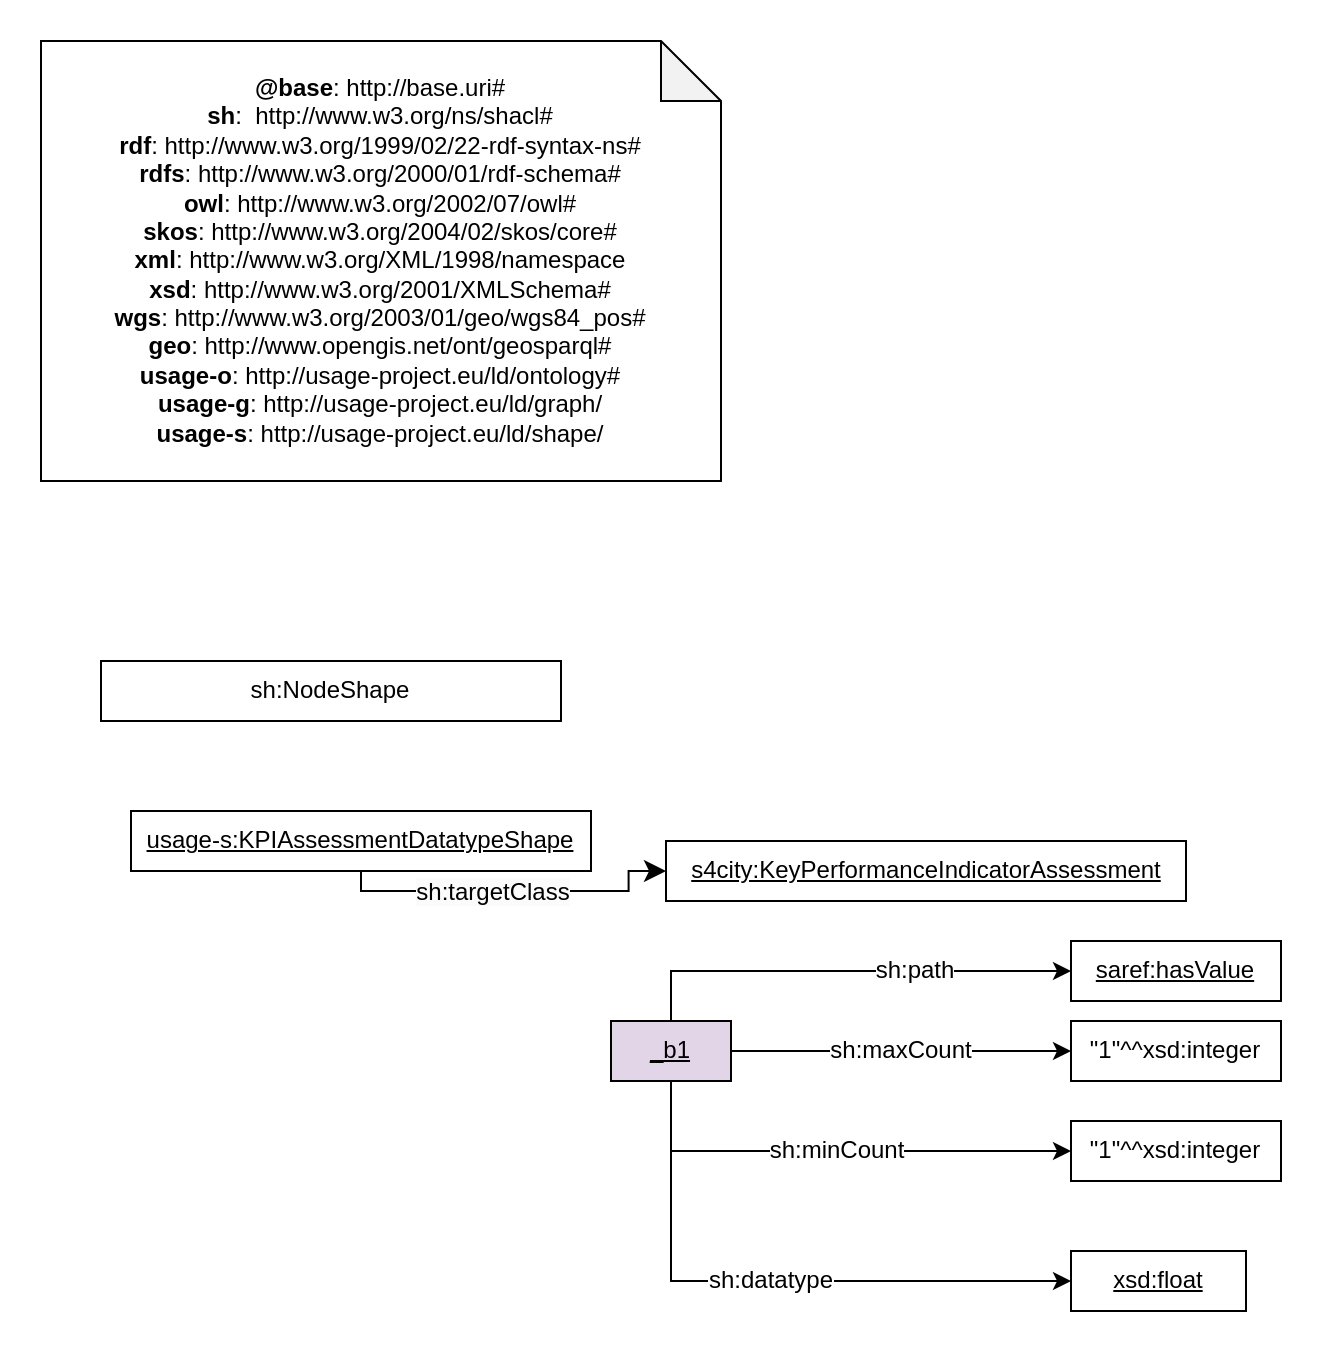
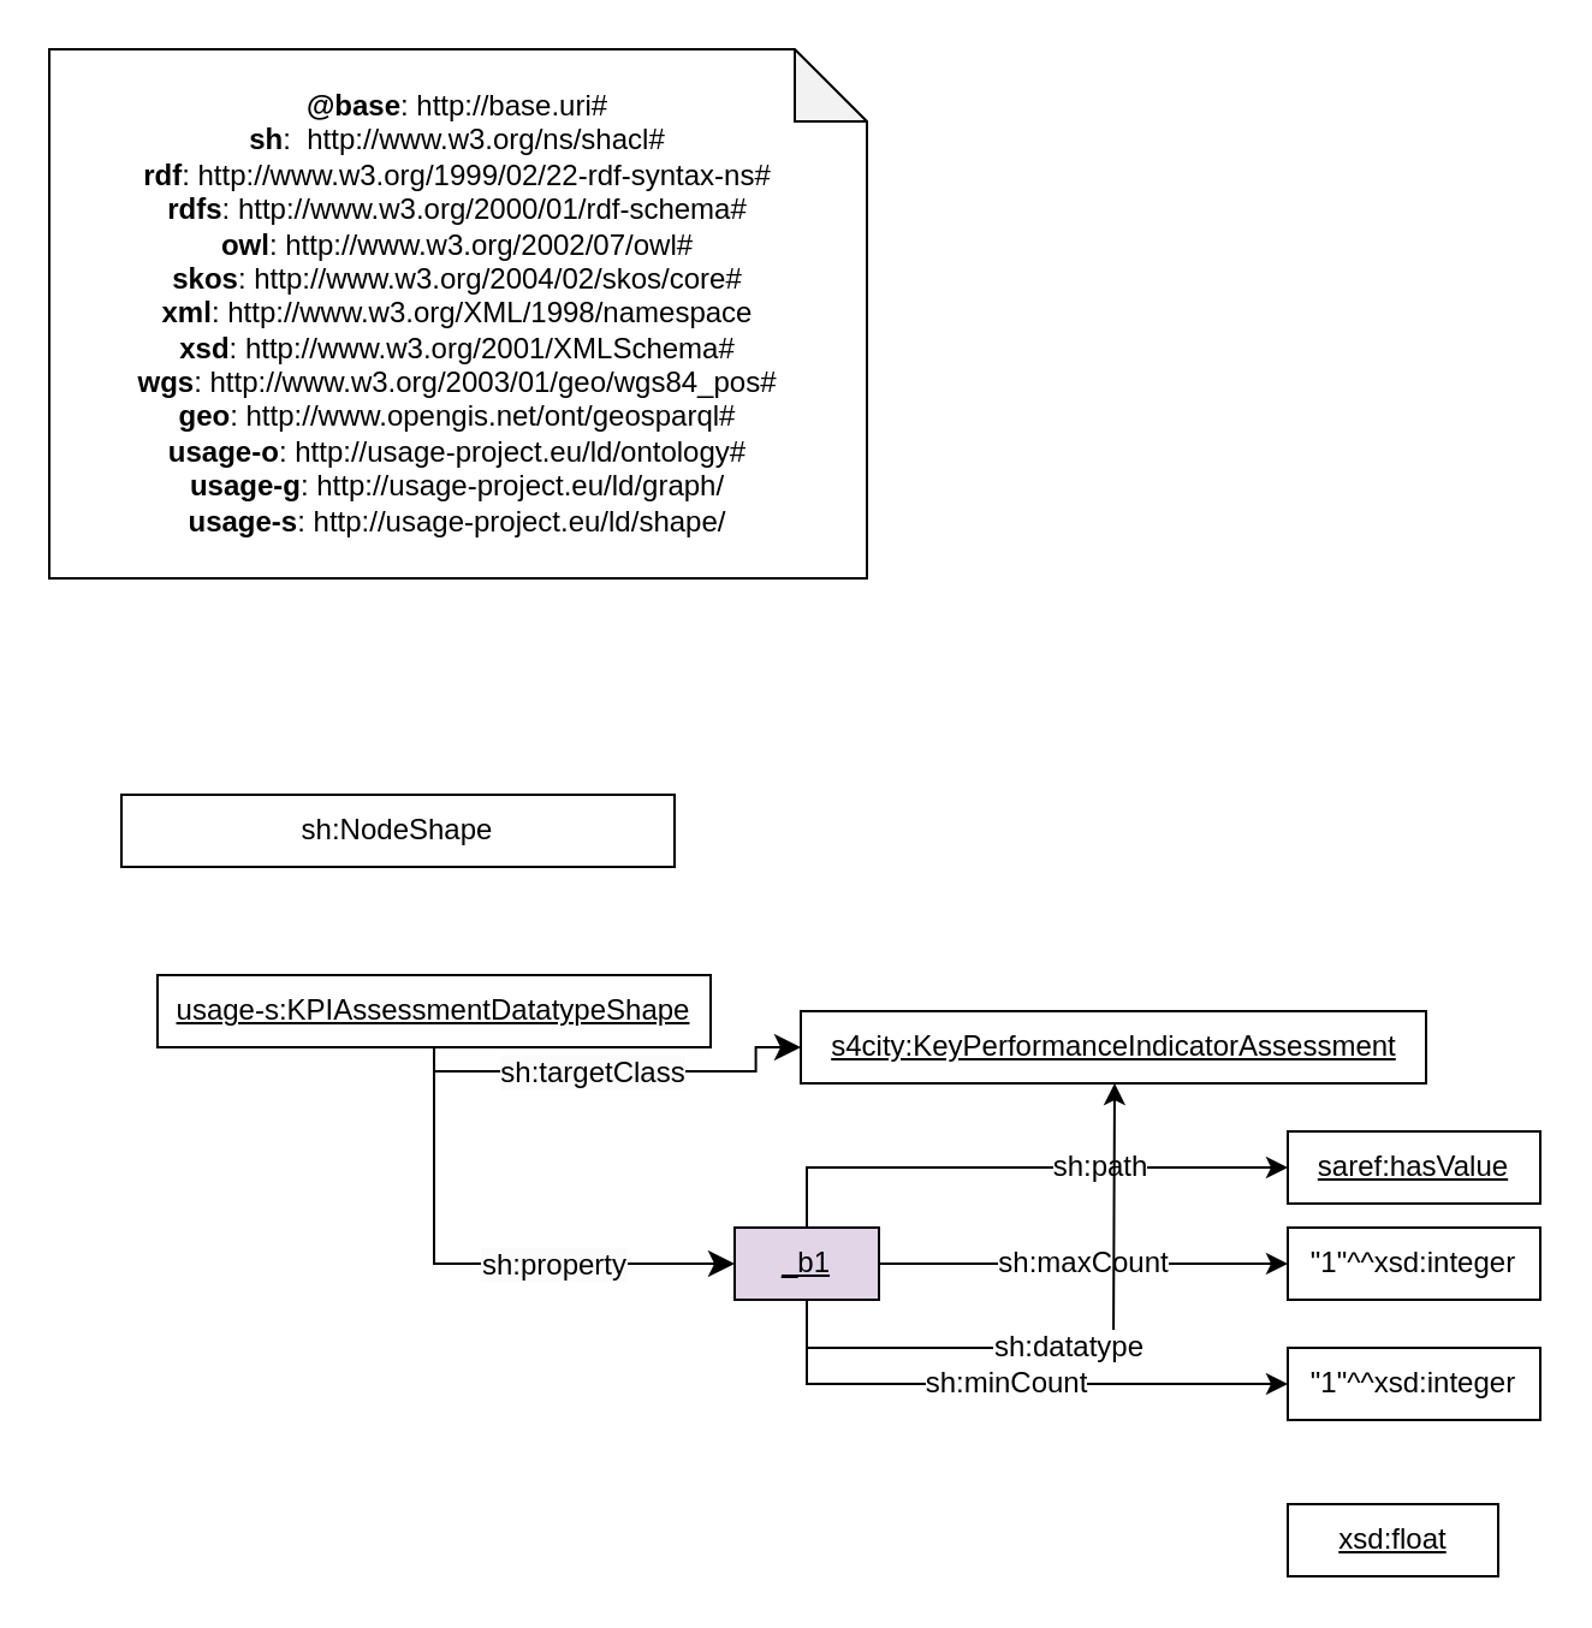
  <mxCell id="0" />
  <mxCell id="1" parent="0" />
  <mxCell id="2" value="&lt;div&gt;&lt;b&gt;@base&lt;/b&gt;: http://base.uri#&lt;/div&gt;&lt;div&gt;&lt;b style=&quot;border-color: var(--border-color); background-color: initial;&quot;&gt;sh&lt;/b&gt;&lt;span style=&quot;border-color: var(--border-color); background-color: initial;&quot;&gt;: &amp;nbsp;http://www.w3.org/ns/shacl#&lt;/span&gt;&lt;br&gt;&lt;/div&gt;&lt;div&gt;&lt;b style=&quot;background-color: initial;&quot;&gt;rdf&lt;/b&gt;&lt;span style=&quot;background-color: initial;&quot;&gt;: http://www.w3.org/1999/02/22-rdf-syntax-ns#&lt;/span&gt;&lt;br&gt;&lt;/div&gt;&lt;div&gt;&lt;div style=&quot;border-color: var(--border-color);&quot;&gt;&lt;b&gt;rdfs&lt;/b&gt;: http://www.w3.org/2000/01/rdf-schema#&lt;/div&gt;&lt;div style=&quot;border-color: var(--border-color);&quot;&gt;&lt;span style=&quot;background-color: initial;&quot;&gt;&lt;b&gt;owl&lt;/b&gt;: http://www.w3.org/2002/07/owl#&lt;/span&gt;&lt;br&gt;&lt;/div&gt;&lt;div style=&quot;border-color: var(--border-color);&quot;&gt;&lt;b&gt;skos&lt;/b&gt;: http://www.w3.org/2004/02/skos/core#&lt;/div&gt;&lt;div style=&quot;border-color: var(--border-color);&quot;&gt;&lt;b&gt;xml&lt;/b&gt;: http://www.w3.org/XML/1998/namespace&lt;/div&gt;&lt;div style=&quot;border-color: var(--border-color);&quot;&gt;&lt;b&gt;xsd&lt;/b&gt;: http://www.w3.org/2001/XMLSchema#&lt;/div&gt;&lt;div style=&quot;border-color: var(--border-color);&quot;&gt;&lt;span style=&quot;background-color: initial;&quot;&gt;&lt;b&gt;wgs&lt;/b&gt;: http://www.w3.org/2003/01/geo/wgs84_pos#&lt;/span&gt;&lt;br&gt;&lt;/div&gt;&lt;div style=&quot;border-color: var(--border-color);&quot;&gt;&lt;b style=&quot;background-color: initial;&quot;&gt;geo&lt;/b&gt;&lt;span style=&quot;background-color: initial;&quot;&gt;: http://www.opengis.net/ont/geosparql#&lt;/span&gt;&lt;br&gt;&lt;/div&gt;&lt;div style=&quot;border-color: var(--border-color);&quot;&gt;&lt;div style=&quot;border-color: var(--border-color);&quot;&gt;&lt;b style=&quot;border-color: var(--border-color);&quot;&gt;usage-o&lt;/b&gt;: http://usage-project.eu/ld/ontology#&lt;/div&gt;&lt;/div&gt;&lt;div style=&quot;border-color: var(--border-color);&quot;&gt;&lt;span style=&quot;background-color: initial;&quot;&gt;&lt;b&gt;usage-g&lt;/b&gt;: http://usage-project.eu/ld/graph/&lt;/span&gt;&lt;br&gt;&lt;/div&gt;&lt;/div&gt;&lt;div style=&quot;border-color: var(--border-color);&quot;&gt;&lt;b style=&quot;border-color: var(--border-color);&quot;&gt;usage-s&lt;/b&gt;: http://usage-project.eu/ld/shape/&lt;br&gt;&lt;/div&gt;" style="shape=note;whiteSpace=wrap;html=1;backgroundOutline=1;darkOpacity=0.05;" parent="1" vertex="1"><mxGeometry x="20" y="20" width="340" height="220" as="geometry" /></mxCell>
  <mxCell id="3" value="&lt;div style=&quot;line-height: 19px;&quot;&gt;sh:NodeShape&lt;/div&gt;" style="rounded=0;whiteSpace=wrap;html=1;snapToPoint=1;points=[[0.1,0],[0.2,0],[0.3,0],[0.4,0],[0.5,0],[0.6,0],[0.7,0],[0.8,0],[0.9,0],[0,0.1],[0,0.3],[0,0.5],[0,0.7],[0,0.9],[0.1,1],[0.2,1],[0.3,1],[0.4,1],[0.5,1],[0.6,1],[0.7,1],[0.8,1],[0.9,1],[1,0.1],[1,0.3],[1,0.5],[1,0.7],[1,0.9]];" parent="1" vertex="1"><mxGeometry x="50" y="330" width="230" height="30" as="geometry" /></mxCell>
  <mxCell id="4" value="&lt;u&gt;usage-s:KPIAssessmentDatatypeShape&lt;/u&gt;" style="rounded=0;whiteSpace=wrap;html=1;snapToPoint=1;points=[[0.1,0],[0.2,0],[0.3,0],[0.4,0],[0.5,0],[0.6,0],[0.7,0],[0.8,0],[0.9,0],[0,0.1],[0,0.3],[0,0.5],[0,0.7],[0,0.9],[0.1,1],[0.2,1],[0.3,1],[0.4,1],[0.5,1],[0.6,1],[0.7,1],[0.8,1],[0.9,1],[1,0.1],[1,0.3],[1,0.5],[1,0.7],[1,0.9]];" parent="1" vertex="1"><mxGeometry x="65" y="405" width="230" height="30" as="geometry" /></mxCell>
  <mxCell id="5" value="" style="endArrow=classic;html=1;exitX=0.5;exitY=1;exitDx=0;exitDy=0;entryX=0;entryY=0.5;entryDx=0;entryDy=0;endSize=8;edgeStyle=orthogonalEdgeStyle;rounded=0;" parent="1" source="4" target="13" edge="1"><mxGeometry width="50" height="50" relative="1" as="geometry"><mxPoint x="193" y="495" as="sourcePoint" /><mxPoint x="315" y="405" as="targetPoint" /></mxGeometry></mxCell>
  <mxCell id="6" value="&lt;span style=&quot;background-color: rgb(251, 251, 251);&quot;&gt;sh:targetClass&lt;/span&gt;" style="text;html=1;align=center;verticalAlign=middle;resizable=0;points=[];labelBackgroundColor=#ffffff;" parent="5" vertex="1" connectable="0"><mxGeometry x="-0.127" relative="1" as="geometry"><mxPoint as="offset" /></mxGeometry></mxCell>
+ <mxCell id="7" value="" style="endArrow=classic;html=1;exitX=0.5;exitY=1;exitDx=0;exitDy=0;endSize=8;rounded=0;entryX=0;entryY=0.5;entryDx=0;entryDy=0;edgeStyle=orthogonalEdgeStyle;" parent="1" source="4" target="9" edge="1"><mxGeometry width="50" height="50" relative="1" as="geometry"><mxPoint x="155" y="490" as="sourcePoint" /><mxPoint x="285" y="460" as="targetPoint" /></mxGeometry></mxCell>
+ <mxCell id="8" value="&lt;span style=&quot;background-color: rgb(251, 251, 251);&quot;&gt;sh:property&lt;/span&gt;" style="text;html=1;align=center;verticalAlign=middle;resizable=0;points=[];labelBackgroundColor=#ffffff;" parent="7" vertex="1" connectable="0"><mxGeometry x="-0.127" relative="1" as="geometry"><mxPoint x="45" as="offset" /></mxGeometry></mxCell>
  <mxCell id="9" value="_b1" style="rounded=0;whiteSpace=wrap;html=1;snapToPoint=1;points=[[0.1,0],[0.2,0],[0.3,0],[0.4,0],[0.5,0],[0.6,0],[0.7,0],[0.8,0],[0.9,0],[0,0.1],[0,0.3],[0,0.5],[0,0.7],[0,0.9],[0.1,1],[0.2,1],[0.3,1],[0.4,1],[0.5,1],[0.6,1],[0.7,1],[0.8,1],[0.9,1],[1,0.1],[1,0.3],[1,0.5],[1,0.7],[1,0.9]];fontStyle=4;fillColor=#e1d5e7;" parent="1" vertex="1"><mxGeometry x="305" y="510" width="60" height="30" as="geometry" /></mxCell>
  <mxCell id="10" value="sh:path" style="edgeStyle=orthogonalEdgeStyle;rounded=0;orthogonalLoop=1;jettySize=auto;html=1;fontSize=12;entryX=0;entryY=0.5;entryDx=0;entryDy=0;" parent="1" source="9" target="15" edge="1"><mxGeometry x="0.311" relative="1" as="geometry"><mxPoint x="405" y="524.5" as="sourcePoint" /><mxPoint x="455" y="485" as="targetPoint" /><Array as="points"><mxPoint x="335" y="485" /></Array><mxPoint as="offset" /></mxGeometry></mxCell>
  <mxCell id="11" value="sh:maxCount" style="rounded=0;orthogonalLoop=1;jettySize=auto;html=1;fontSize=12;entryX=0;entryY=0.5;entryDx=0;entryDy=0;" parent="1" source="9" target="14" edge="1"><mxGeometry relative="1" as="geometry"><mxPoint x="365" y="565" as="sourcePoint" /><mxPoint x="535" y="525.333" as="targetPoint" /><mxPoint as="offset" /></mxGeometry></mxCell>
  <mxCell id="12" value="sh:minCount" style="rounded=0;orthogonalLoop=1;jettySize=auto;html=1;fontSize=12;exitX=0.5;exitY=1;exitDx=0;exitDy=0;edgeStyle=orthogonalEdgeStyle;entryX=0;entryY=0.5;entryDx=0;entryDy=0;" parent="1" source="9" target="18" edge="1"><mxGeometry relative="1" as="geometry"><mxPoint x="335.001" y="575" as="sourcePoint" /><mxPoint x="535" y="575" as="targetPoint" /><Array as="points"><mxPoint x="335" y="575" /></Array></mxGeometry></mxCell>
  <mxCell id="13" value="&lt;div style=&quot;line-height: 19px;&quot;&gt;&lt;div style=&quot;line-height: 19px;&quot;&gt;s4city:KeyPerformanceIndicatorAssessment&lt;/div&gt;&lt;/div&gt;" style="rounded=0;whiteSpace=wrap;html=1;snapToPoint=1;points=[[0.1,0],[0.2,0],[0.3,0],[0.4,0],[0.5,0],[0.6,0],[0.7,0],[0.8,0],[0.9,0],[0,0.1],[0,0.3],[0,0.5],[0,0.7],[0,0.9],[0.1,1],[0.2,1],[0.3,1],[0.4,1],[0.5,1],[0.6,1],[0.7,1],[0.8,1],[0.9,1],[1,0.1],[1,0.3],[1,0.5],[1,0.7],[1,0.9]];fontStyle=4" parent="1" vertex="1"><mxGeometry x="332.5" y="420" width="260" height="30" as="geometry" /></mxCell>
  <mxCell id="14" value="&quot;1&quot;^^xsd:integer" style="rounded=0;whiteSpace=wrap;html=1;snapToPoint=1;" parent="1" vertex="1"><mxGeometry x="535" y="510" width="105" height="30" as="geometry" /></mxCell>
  <mxCell id="15" value="&lt;div style=&quot;line-height: 19px;&quot;&gt;&lt;div style=&quot;line-height: 19px;&quot;&gt;saref:hasValue&lt;/div&gt;&lt;/div&gt;" style="rounded=0;whiteSpace=wrap;html=1;snapToPoint=1;points=[[0.1,0],[0.2,0],[0.3,0],[0.4,0],[0.5,0],[0.6,0],[0.7,0],[0.8,0],[0.9,0],[0,0.1],[0,0.3],[0,0.5],[0,0.7],[0,0.9],[0.1,1],[0.2,1],[0.3,1],[0.4,1],[0.5,1],[0.6,1],[0.7,1],[0.8,1],[0.9,1],[1,0.1],[1,0.3],[1,0.5],[1,0.7],[1,0.9]];fontStyle=4" parent="1" vertex="1"><mxGeometry x="535" y="470" width="105" height="30" as="geometry" /></mxCell>
- <mxCell id="16" value="sh:datatype" style="rounded=0;orthogonalLoop=1;jettySize=auto;html=1;fontSize=12;exitX=0.5;exitY=1;exitDx=0;exitDy=0;entryX=0;entryY=0.5;entryDx=0;entryDy=0;edgeStyle=orthogonalEdgeStyle;" parent="1" source="9" target="17" edge="1"><mxGeometry relative="1" as="geometry"><mxPoint x="345" y="550" as="sourcePoint" /><mxPoint x="545" y="585" as="targetPoint" /></mxGeometry></mxCell>
+ <mxCell id="16" value="sh:datatype" style="rounded=0;orthogonalLoop=1;jettySize=auto;html=1;fontSize=12;exitX=0.5;exitY=1;exitDx=0;exitDy=0;edgeStyle=orthogonalEdgeStyle;" parent="1" source="9" target="13" edge="1"><mxGeometry relative="1" as="geometry"><mxPoint x="345" y="550" as="sourcePoint" /><mxPoint x="545" y="585" as="targetPoint" /></mxGeometry></mxCell>
  <mxCell id="17" value="&lt;div style=&quot;line-height: 19px;&quot;&gt;&lt;div style=&quot;line-height: 19px;&quot;&gt;xsd:float&lt;/div&gt;&lt;/div&gt;" style="rounded=0;whiteSpace=wrap;html=1;snapToPoint=1;points=[[0.1,0],[0.2,0],[0.3,0],[0.4,0],[0.5,0],[0.6,0],[0.7,0],[0.8,0],[0.9,0],[0,0.1],[0,0.3],[0,0.5],[0,0.7],[0,0.9],[0.1,1],[0.2,1],[0.3,1],[0.4,1],[0.5,1],[0.6,1],[0.7,1],[0.8,1],[0.9,1],[1,0.1],[1,0.3],[1,0.5],[1,0.7],[1,0.9]];fontStyle=4" parent="1" vertex="1"><mxGeometry x="535" y="625" width="87.5" height="30" as="geometry" /></mxCell>
  <mxCell id="18" value="&quot;1&quot;^^xsd:integer" style="rounded=0;whiteSpace=wrap;html=1;snapToPoint=1;" parent="1" vertex="1"><mxGeometry x="535" y="560" width="105" height="30" as="geometry" /></mxCell>
